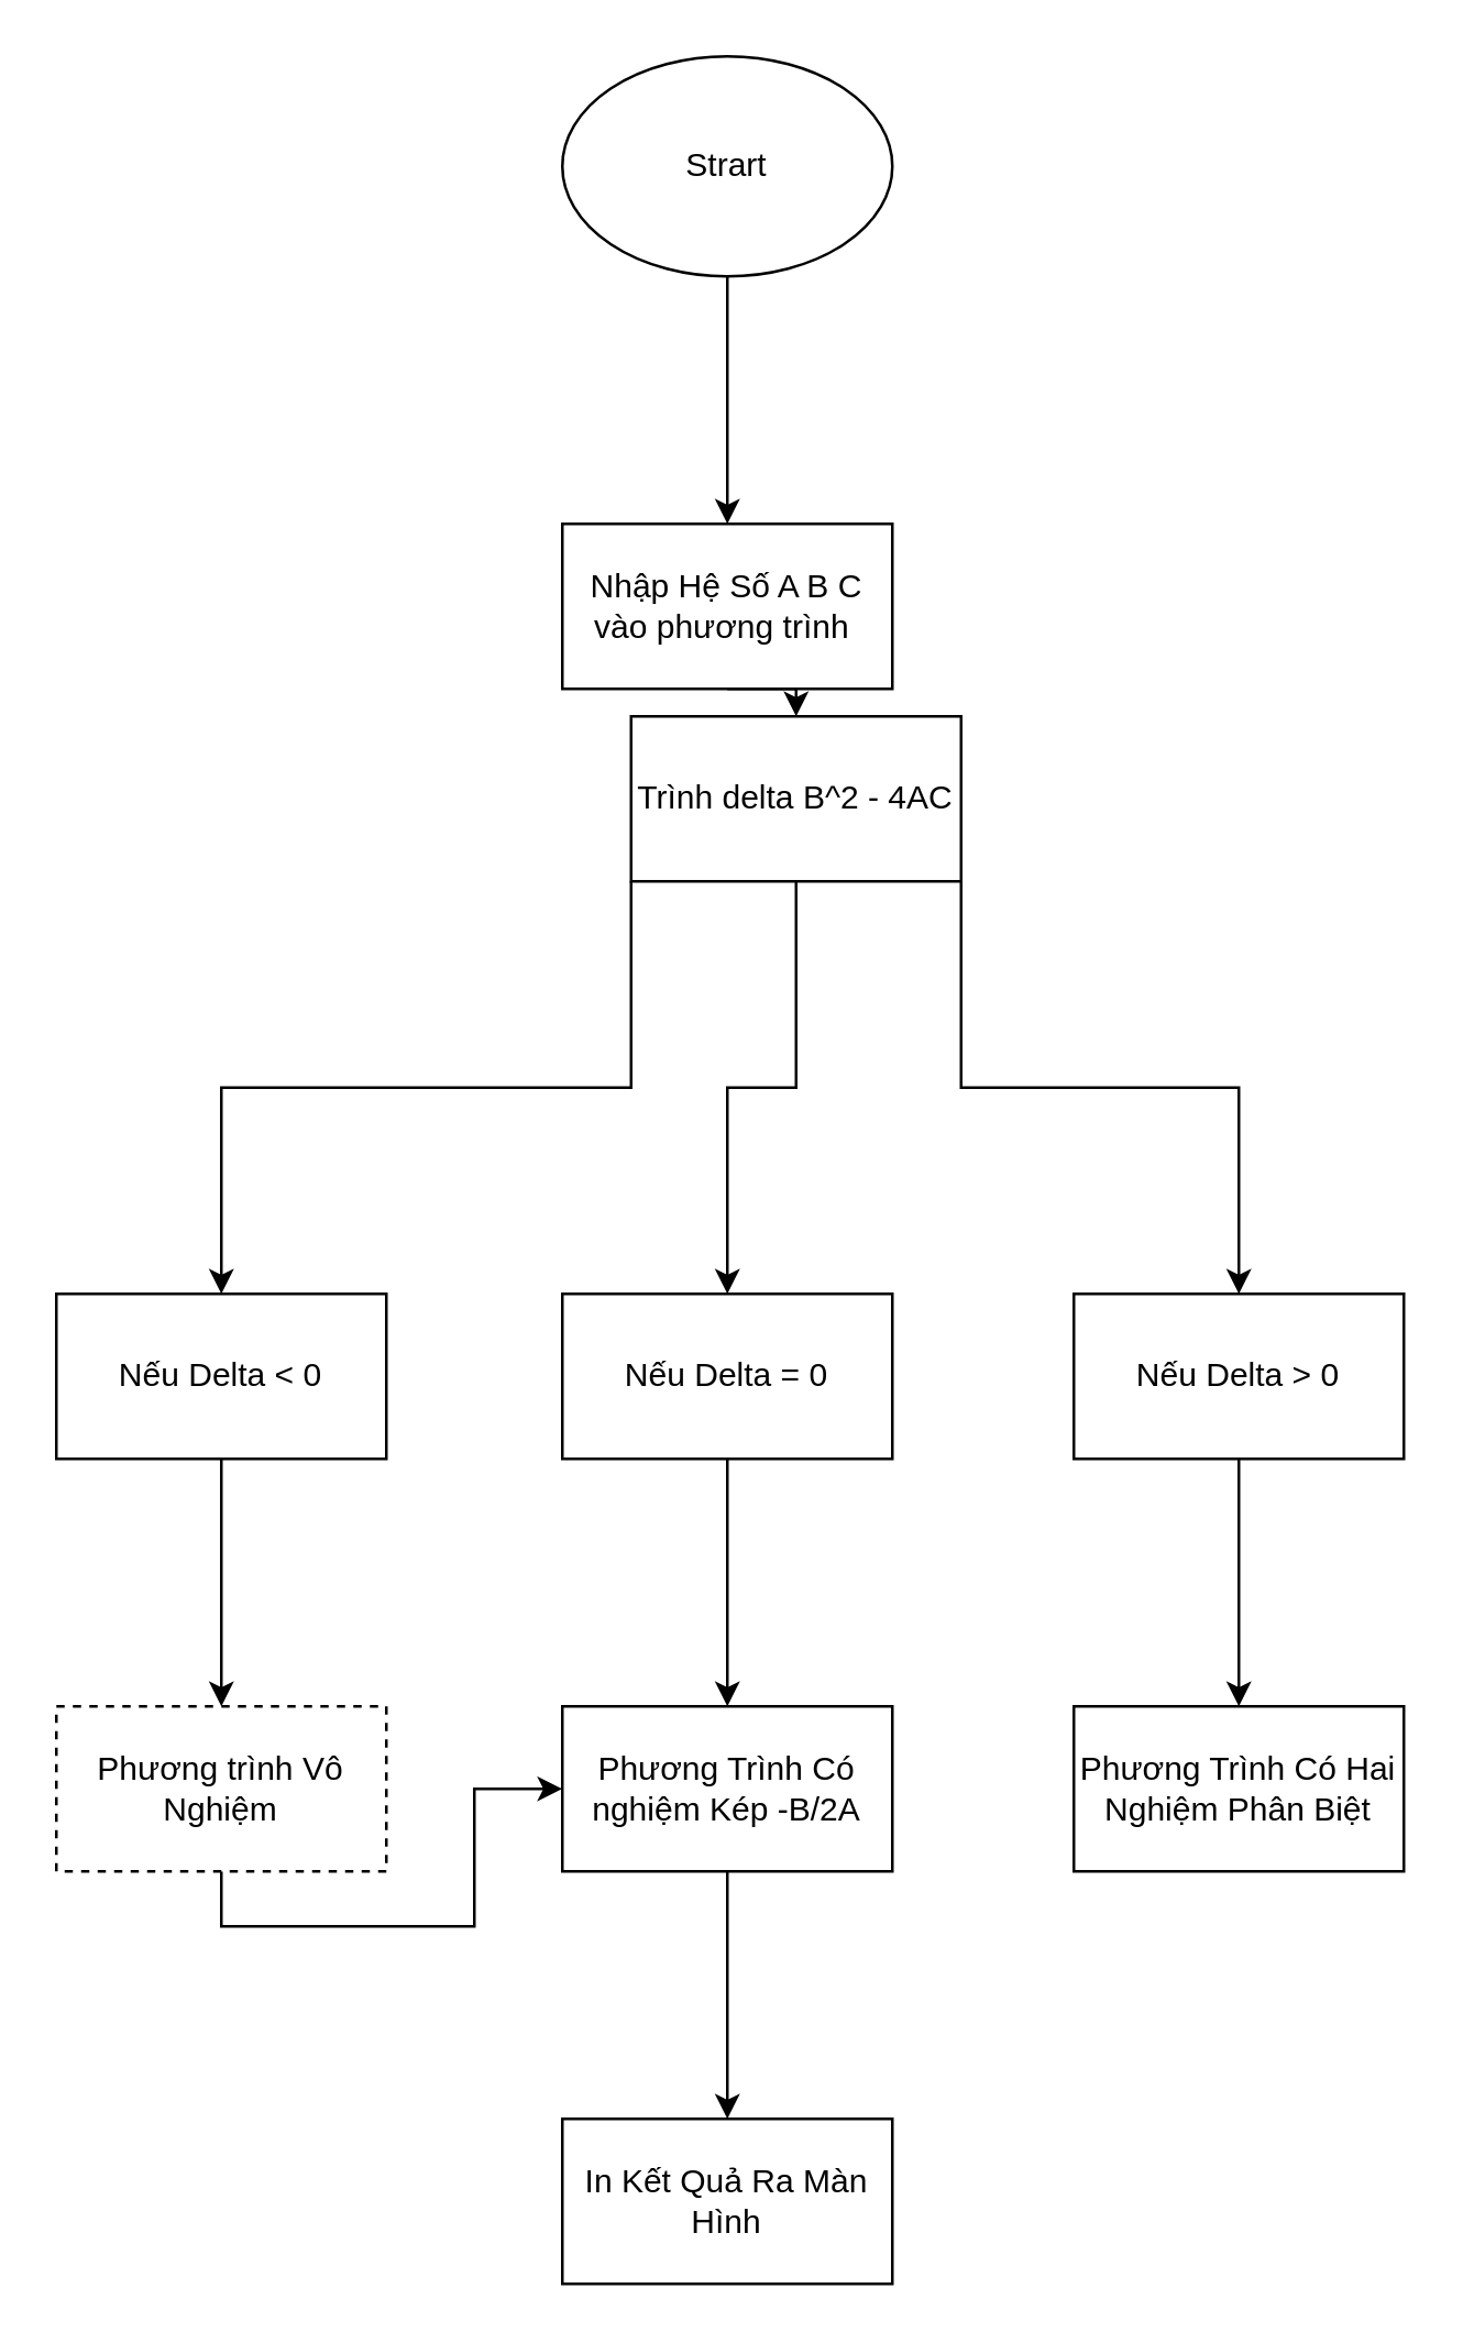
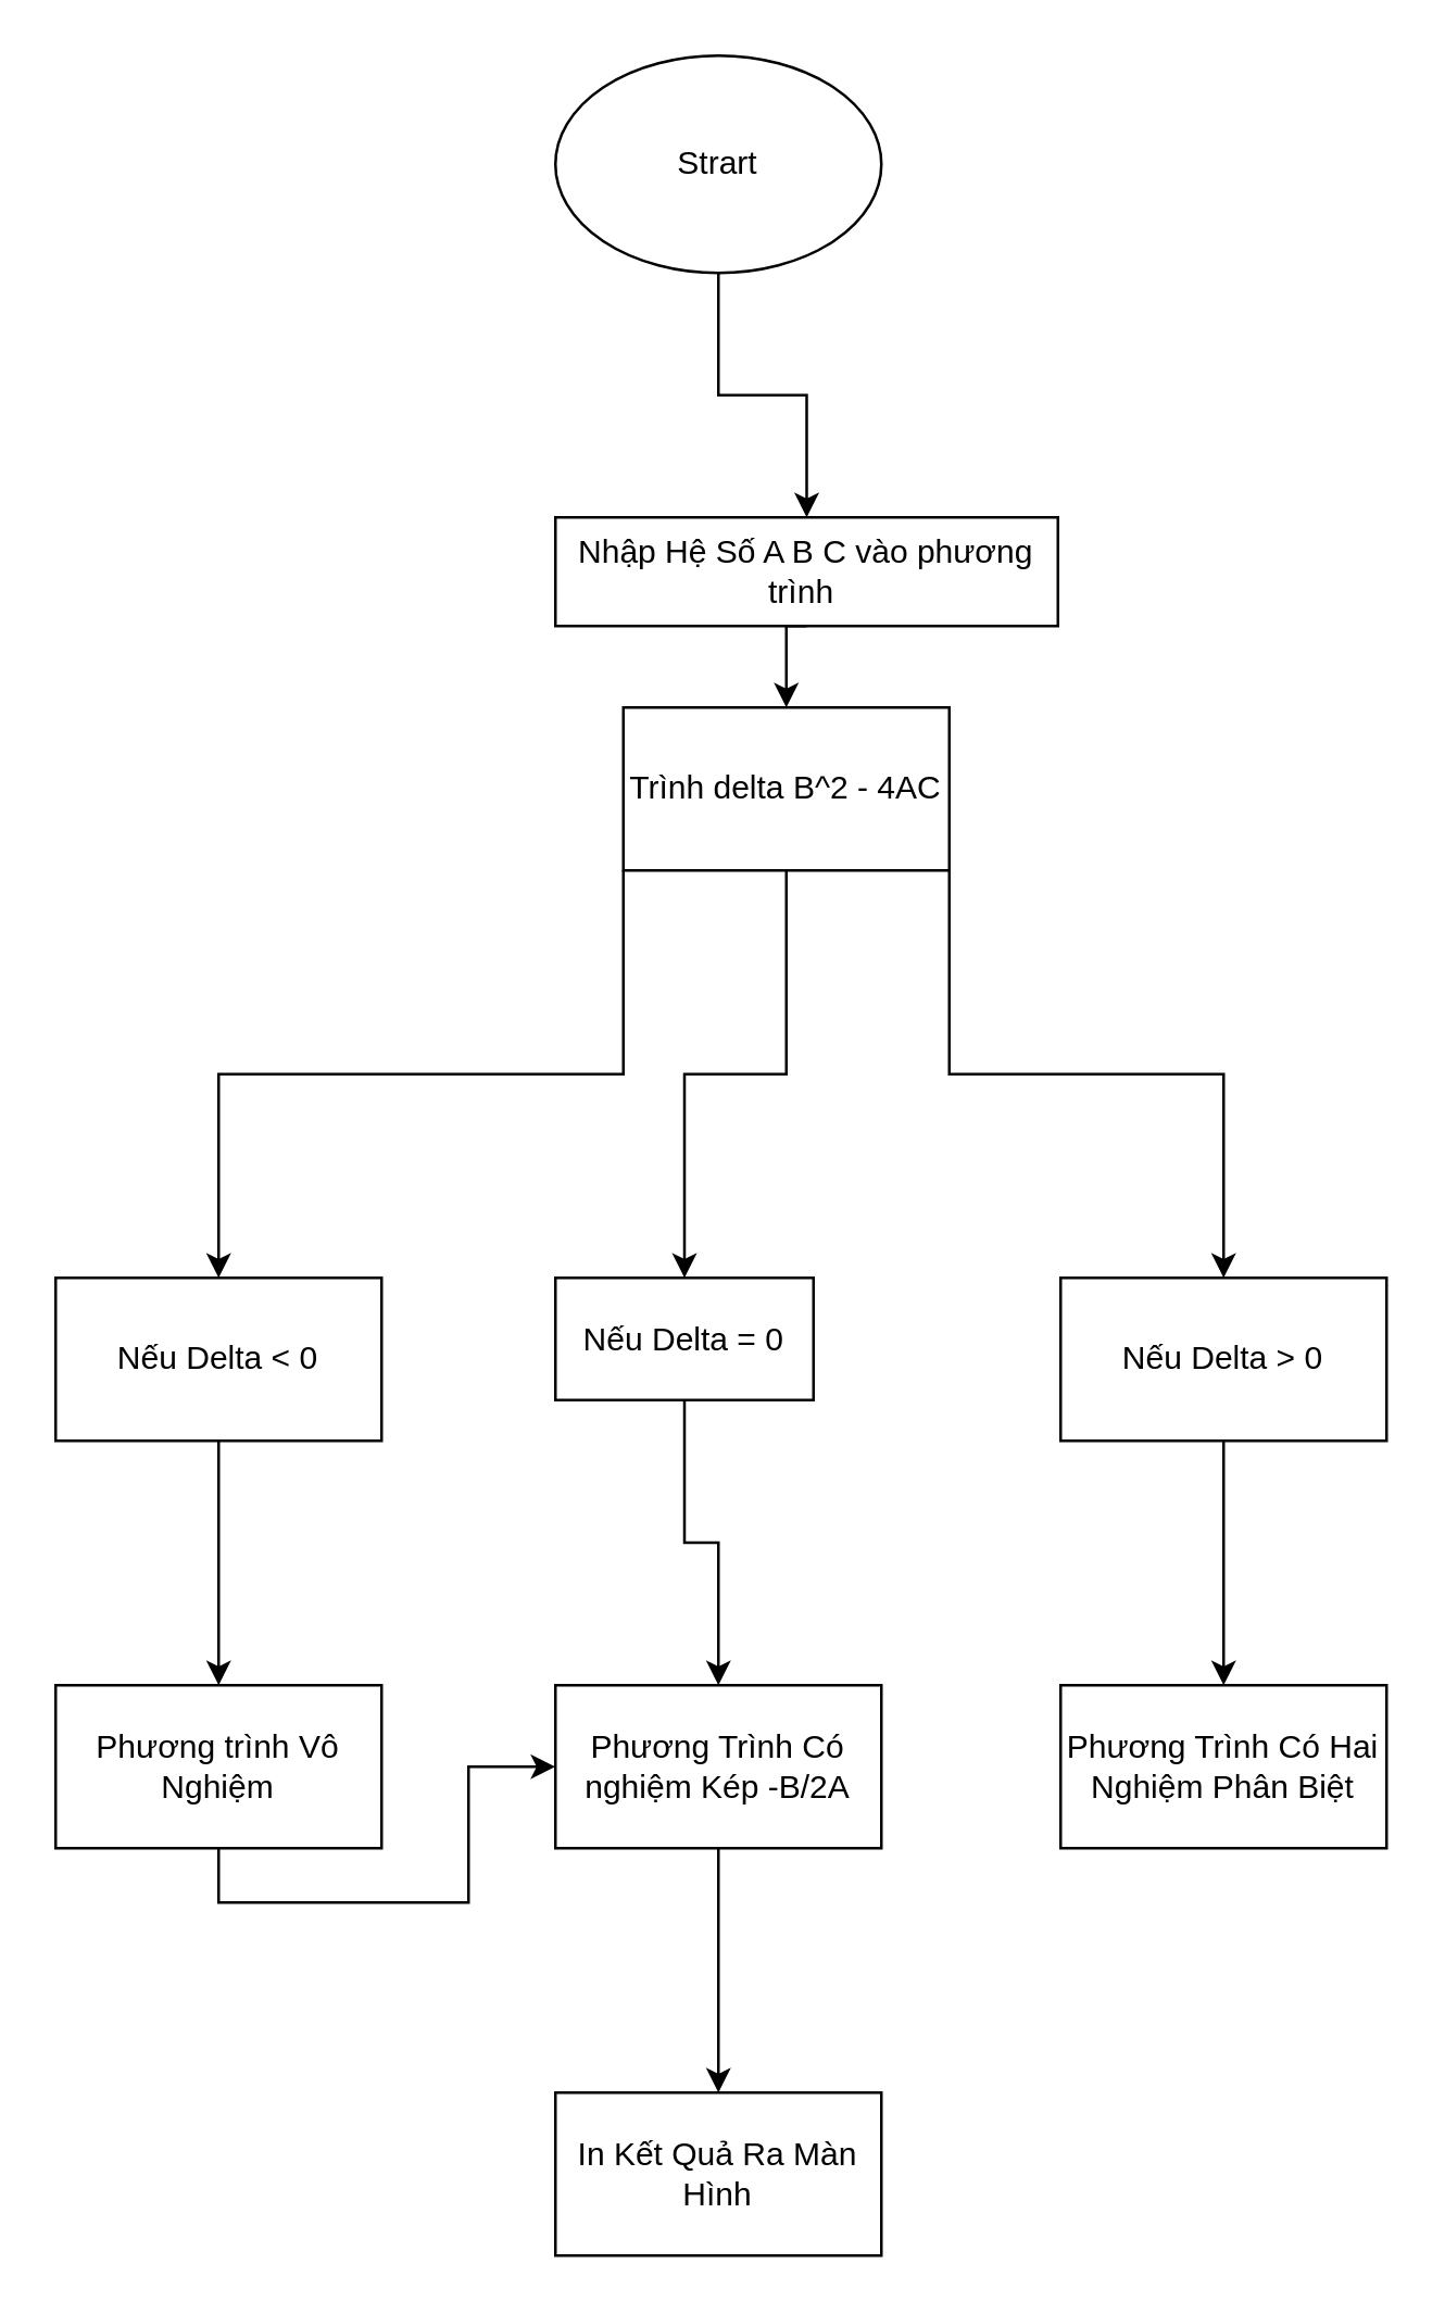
  <mxCell id="0" />
  <mxCell id="1" parent="0" />
  <mxCell id="2" value="" style="edgeStyle=orthogonalEdgeStyle;rounded=0;orthogonalLoop=1;jettySize=auto;html=1;" edge="1" parent="1" source="3" target="5"><mxGeometry relative="1" as="geometry" /></mxCell>
  <mxCell id="3" value="Strart" style="ellipse;whiteSpace=wrap;html=1;" vertex="1" parent="1"><mxGeometry x="204" y="20" width="120" height="80" as="geometry" /></mxCell>
  <mxCell id="4" style="edgeStyle=orthogonalEdgeStyle;rounded=0;orthogonalLoop=1;jettySize=auto;html=1;exitX=0.5;exitY=1;exitDx=0;exitDy=0;entryX=0.5;entryY=0;entryDx=0;entryDy=0;" edge="1" parent="1" source="5" target="9"><mxGeometry relative="1" as="geometry" /></mxCell>
- <mxCell id="5" value="Nhập Hệ Số A B C vào phương trình&amp;nbsp;" style="whiteSpace=wrap;html=1;" vertex="1" parent="1"><mxGeometry x="204" y="190" width="120" height="60" as="geometry" /></mxCell>
+ <mxCell id="5" value="Nhập Hệ Số A B C vào phương trình&amp;nbsp;" style="whiteSpace=wrap;html=1;" vertex="1" parent="1"><mxGeometry x="204" y="190" width="185" height="40" as="geometry" /></mxCell>
  <mxCell id="6" style="edgeStyle=orthogonalEdgeStyle;rounded=0;orthogonalLoop=1;jettySize=auto;html=1;exitX=0;exitY=1;exitDx=0;exitDy=0;entryX=0.5;entryY=0;entryDx=0;entryDy=0;" edge="1" parent="1" source="9" target="15"><mxGeometry relative="1" as="geometry" /></mxCell>
  <mxCell id="7" style="edgeStyle=orthogonalEdgeStyle;rounded=0;orthogonalLoop=1;jettySize=auto;html=1;exitX=0.5;exitY=1;exitDx=0;exitDy=0;entryX=0.5;entryY=0;entryDx=0;entryDy=0;" edge="1" parent="1" source="9" target="11"><mxGeometry relative="1" as="geometry" /></mxCell>
  <mxCell id="8" style="edgeStyle=orthogonalEdgeStyle;rounded=0;orthogonalLoop=1;jettySize=auto;html=1;exitX=1;exitY=1;exitDx=0;exitDy=0;entryX=0.5;entryY=0;entryDx=0;entryDy=0;" edge="1" parent="1" source="9" target="13"><mxGeometry relative="1" as="geometry" /></mxCell>
  <mxCell id="9" value="Trình delta B^2 - 4AC" style="rounded=0;whiteSpace=wrap;html=1;" vertex="1" parent="1"><mxGeometry x="229" y="260" width="120" height="60" as="geometry" /></mxCell>
  <mxCell id="10" style="edgeStyle=orthogonalEdgeStyle;rounded=0;orthogonalLoop=1;jettySize=auto;html=1;exitX=0.5;exitY=1;exitDx=0;exitDy=0;entryX=0.5;entryY=0;entryDx=0;entryDy=0;" edge="1" parent="1" source="11" target="19"><mxGeometry relative="1" as="geometry" /></mxCell>
- <mxCell id="11" value="Nếu Delta = 0" style="rounded=0;whiteSpace=wrap;html=1;" vertex="1" parent="1"><mxGeometry x="204" y="470" width="120" height="60" as="geometry" /></mxCell>
+ <mxCell id="11" value="Nếu Delta = 0" style="rounded=0;whiteSpace=wrap;html=1;" vertex="1" parent="1"><mxGeometry x="204" y="470" width="95" height="45" as="geometry" /></mxCell>
  <mxCell id="12" style="edgeStyle=orthogonalEdgeStyle;rounded=0;orthogonalLoop=1;jettySize=auto;html=1;exitX=0.5;exitY=1;exitDx=0;exitDy=0;" edge="1" parent="1" source="13" target="20"><mxGeometry relative="1" as="geometry" /></mxCell>
  <mxCell id="13" value="Nếu Delta &amp;gt; 0" style="rounded=0;whiteSpace=wrap;html=1;" vertex="1" parent="1"><mxGeometry x="390" y="470" width="120" height="60" as="geometry" /></mxCell>
  <mxCell id="14" style="edgeStyle=orthogonalEdgeStyle;rounded=0;orthogonalLoop=1;jettySize=auto;html=1;exitX=0.5;exitY=1;exitDx=0;exitDy=0;entryX=0.5;entryY=0;entryDx=0;entryDy=0;" edge="1" parent="1" source="15" target="17"><mxGeometry relative="1" as="geometry" /></mxCell>
  <mxCell id="15" value="Nếu Delta &amp;lt; 0" style="rounded=0;whiteSpace=wrap;html=1;" vertex="1" parent="1"><mxGeometry x="20" y="470" width="120" height="60" as="geometry" /></mxCell>
  <mxCell id="16" style="edgeStyle=orthogonalEdgeStyle;rounded=0;orthogonalLoop=1;jettySize=auto;html=1;exitX=0.5;exitY=1;exitDx=0;exitDy=0;" edge="1" parent="1" source="17" target="19"><mxGeometry relative="1" as="geometry" /></mxCell>
- <mxCell id="17" value="Phương trình Vô Nghiệm" style="rounded=0;whiteSpace=wrap;html=1;dashed=1;" vertex="1" parent="1"><mxGeometry x="20" y="620" width="120" height="60" as="geometry" /></mxCell>
+ <mxCell id="17" value="Phương trình Vô Nghiệm" style="rounded=0;whiteSpace=wrap;html=1;" vertex="1" parent="1"><mxGeometry x="20" y="620" width="120" height="60" as="geometry" /></mxCell>
  <mxCell id="18" style="edgeStyle=orthogonalEdgeStyle;rounded=0;orthogonalLoop=1;jettySize=auto;html=1;exitX=0.5;exitY=1;exitDx=0;exitDy=0;entryX=0.5;entryY=0;entryDx=0;entryDy=0;" edge="1" parent="1" source="19" target="21"><mxGeometry relative="1" as="geometry" /></mxCell>
  <mxCell id="19" value="Phương Trình Có nghiệm Kép -B/2A" style="rounded=0;whiteSpace=wrap;html=1;" vertex="1" parent="1"><mxGeometry x="204" y="620" width="120" height="60" as="geometry" /></mxCell>
  <mxCell id="20" value="Phương Trình Có Hai Nghiệm Phân Biệt" style="rounded=0;whiteSpace=wrap;html=1;" vertex="1" parent="1"><mxGeometry x="390" y="620" width="120" height="60" as="geometry" /></mxCell>
  <mxCell id="21" value="In Kết Quả Ra Màn Hình" style="rounded=0;whiteSpace=wrap;html=1;" vertex="1" parent="1"><mxGeometry x="204" y="770" width="120" height="60" as="geometry" /></mxCell>
